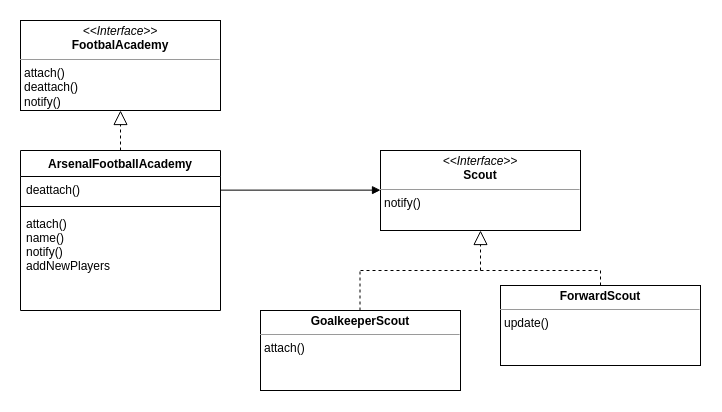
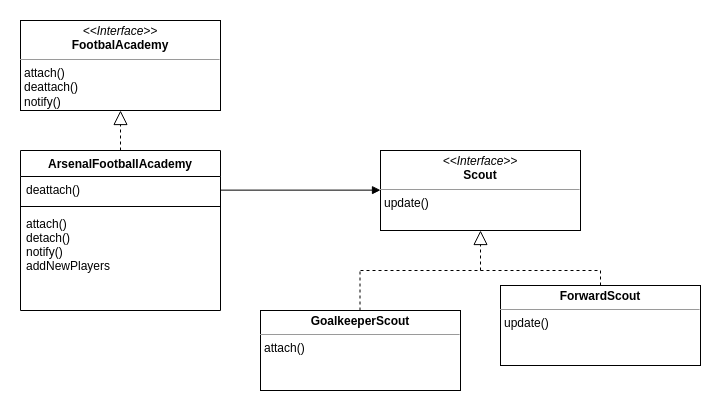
  <mxCell id="0" />
  <mxCell id="1" parent="0" />
  <mxCell id="2" value="name" style="endArrow=block;endFill=1;html=1;edgeStyle=orthogonalEdgeStyle;align=left;verticalAlign=top;rounded=0;" edge="1" parent="1"><mxGeometry x="-1" y="125" relative="1" as="geometry"><mxPoint x="220" y="189.63" as="sourcePoint" /><mxPoint x="380" y="189.63" as="targetPoint" /><mxPoint x="-60" y="15" as="offset" /></mxGeometry></mxCell>
  <mxCell id="3" value="1" style="edgeLabel;resizable=0;html=1;align=left;verticalAlign=bottom;" connectable="0" vertex="1" parent="2"><mxGeometry x="-1" relative="1" as="geometry"><mxPoint x="-50" y="-100" as="offset" /></mxGeometry></mxCell>
  <mxCell id="4" value="ArsenalFootballAcademy" style="swimlane;fontStyle=1;align=center;verticalAlign=top;childLayout=stackLayout;horizontal=1;startSize=26;horizontalStack=0;resizeParent=1;resizeParentMax=0;resizeLast=0;collapsible=1;marginBottom=0;" parent="1" vertex="1"><mxGeometry x="20" y="150" width="200" height="160" as="geometry" /></mxCell>
  <mxCell id="5" value="deattach()" style="text;strokeColor=none;fillColor=none;align=left;verticalAlign=top;spacingLeft=4;spacingRight=4;overflow=hidden;rotatable=0;points=[[0,0.5],[1,0.5]];portConstraint=eastwest;" vertex="1" parent="4"><mxGeometry y="26" width="200" height="26" as="geometry" /></mxCell>
  <mxCell id="6" value="" style="line;strokeWidth=1;fillColor=none;align=left;verticalAlign=middle;spacingTop=-1;spacingLeft=3;spacingRight=3;rotatable=0;labelPosition=right;points=[];portConstraint=eastwest;" parent="4" vertex="1"><mxGeometry y="52" width="200" height="8" as="geometry" /></mxCell>
- <mxCell id="7" value="attach()&#10;name()&#10;notify()&#10;addNewPlayers" style="text;strokeColor=none;fillColor=none;align=left;verticalAlign=top;spacingLeft=4;spacingRight=4;overflow=hidden;rotatable=0;points=[[0,0.5],[1,0.5]];portConstraint=eastwest;" parent="4" vertex="1"><mxGeometry y="60" width="200" height="100" as="geometry" /></mxCell>
+ <mxCell id="7" value="attach()&#10;detach()&#10;notify()&#10;addNewPlayers" style="text;strokeColor=none;fillColor=none;align=left;verticalAlign=top;spacingLeft=4;spacingRight=4;overflow=hidden;rotatable=0;points=[[0,0.5],[1,0.5]];portConstraint=eastwest;" parent="4" vertex="1"><mxGeometry y="60" width="200" height="100" as="geometry" /></mxCell>
  <mxCell id="8" value="" style="endArrow=block;dashed=1;endFill=0;endSize=12;html=1;rounded=0;entryX=0.5;entryY=1;entryDx=0;entryDy=0;" parent="1" target="9" edge="1"><mxGeometry width="160" relative="1" as="geometry"><mxPoint x="480" y="270" as="sourcePoint" /><mxPoint x="620" y="505" as="targetPoint" /></mxGeometry></mxCell>
- <mxCell id="9" value="&lt;p style=&quot;margin:0px;margin-top:4px;text-align:center;&quot;&gt;&lt;i&gt;&amp;lt;&amp;lt;Interface&amp;gt;&amp;gt;&lt;/i&gt;&lt;br&gt;&lt;b&gt;Scout&lt;/b&gt;&lt;/p&gt;&lt;hr size=&quot;1&quot;&gt;&lt;p style=&quot;margin:0px;margin-left:4px;&quot;&gt;notify()&lt;br&gt;&lt;br&gt;&lt;/p&gt;" style="verticalAlign=top;align=left;overflow=fill;fontSize=12;fontFamily=Helvetica;html=1;" parent="1" vertex="1"><mxGeometry x="380" y="150" width="200" height="80" as="geometry" /></mxCell>
+ <mxCell id="9" value="&lt;p style=&quot;margin:0px;margin-top:4px;text-align:center;&quot;&gt;&lt;i&gt;&amp;lt;&amp;lt;Interface&amp;gt;&amp;gt;&lt;/i&gt;&lt;br&gt;&lt;b&gt;Scout&lt;/b&gt;&lt;/p&gt;&lt;hr size=&quot;1&quot;&gt;&lt;p style=&quot;margin:0px;margin-left:4px;&quot;&gt;update()&lt;br&gt;&lt;br&gt;&lt;/p&gt;" style="verticalAlign=top;align=left;overflow=fill;fontSize=12;fontFamily=Helvetica;html=1;" parent="1" vertex="1"><mxGeometry x="380" y="150" width="200" height="80" as="geometry" /></mxCell>
  <mxCell id="10" value="&lt;p style=&quot;margin:0px;margin-top:4px;text-align:center;&quot;&gt;&lt;b&gt;GoalkeeperScout&lt;/b&gt;&lt;/p&gt;&lt;hr size=&quot;1&quot;&gt;&lt;p style=&quot;margin:0px;margin-left:4px;&quot;&gt;attach()&lt;br&gt;&lt;br&gt;&lt;/p&gt;" style="verticalAlign=top;align=left;overflow=fill;fontSize=12;fontFamily=Helvetica;html=1;" parent="1" vertex="1"><mxGeometry x="260" y="310" width="200" height="80" as="geometry" /></mxCell>
  <mxCell id="11" value="&lt;p style=&quot;margin:0px;margin-top:4px;text-align:center;&quot;&gt;&lt;i&gt;&amp;lt;&amp;lt;Interface&amp;gt;&amp;gt;&lt;/i&gt;&lt;br&gt;&lt;b&gt;FootbalAcademy&lt;/b&gt;&lt;/p&gt;&lt;hr size=&quot;1&quot;&gt;&lt;p style=&quot;margin:0px;margin-left:4px;&quot;&gt;attach()&lt;/p&gt;&lt;p style=&quot;margin:0px;margin-left:4px;&quot;&gt;deattach()&lt;br&gt;&lt;/p&gt;&lt;p style=&quot;margin:0px;margin-left:4px;&quot;&gt;notify()&lt;/p&gt;" style="verticalAlign=top;align=left;overflow=fill;fontSize=12;fontFamily=Helvetica;html=1;" parent="1" vertex="1"><mxGeometry x="20" y="20" width="200" height="90" as="geometry" /></mxCell>
  <mxCell id="12" value="" style="endArrow=block;dashed=1;endFill=0;endSize=12;html=1;rounded=0;exitX=0.5;exitY=0;exitDx=0;exitDy=0;entryX=0.5;entryY=1;entryDx=0;entryDy=0;" parent="1" source="4" target="11" edge="1"><mxGeometry width="160" relative="1" as="geometry"><mxPoint x="280" y="240" as="sourcePoint" /><mxPoint x="440" y="240" as="targetPoint" /></mxGeometry></mxCell>
  <mxCell id="13" value="&lt;p style=&quot;margin:0px;margin-top:4px;text-align:center;&quot;&gt;&lt;b&gt;ForwardScout&lt;/b&gt;&lt;/p&gt;&lt;hr size=&quot;1&quot;&gt;&lt;p style=&quot;margin:0px;margin-left:4px;&quot;&gt;update()&lt;br&gt;&lt;br&gt;&lt;/p&gt;" style="verticalAlign=top;align=left;overflow=fill;fontSize=12;fontFamily=Helvetica;html=1;" vertex="1" parent="1"><mxGeometry x="500" y="285" width="200" height="80" as="geometry" /></mxCell>
  <mxCell id="14" value="" style="endArrow=none;dashed=1;html=1;rounded=0;" edge="1" parent="1"><mxGeometry width="50" height="50" relative="1" as="geometry"><mxPoint x="360" y="270" as="sourcePoint" /><mxPoint x="600" y="270" as="targetPoint" /></mxGeometry></mxCell>
  <mxCell id="15" value="" style="endArrow=none;dashed=1;html=1;rounded=0;exitX=0.5;exitY=0;exitDx=0;exitDy=0;" edge="1" parent="1" source="13"><mxGeometry width="50" height="50" relative="1" as="geometry"><mxPoint x="500" y="300" as="sourcePoint" /><mxPoint x="600" y="270" as="targetPoint" /></mxGeometry></mxCell>
  <mxCell id="16" value="" style="endArrow=none;dashed=1;html=1;rounded=0;exitX=0.5;exitY=0;exitDx=0;exitDy=0;" edge="1" parent="1"><mxGeometry width="50" height="50" relative="1" as="geometry"><mxPoint x="359.5" y="310" as="sourcePoint" /><mxPoint x="359.5" y="270" as="targetPoint" /></mxGeometry></mxCell>
